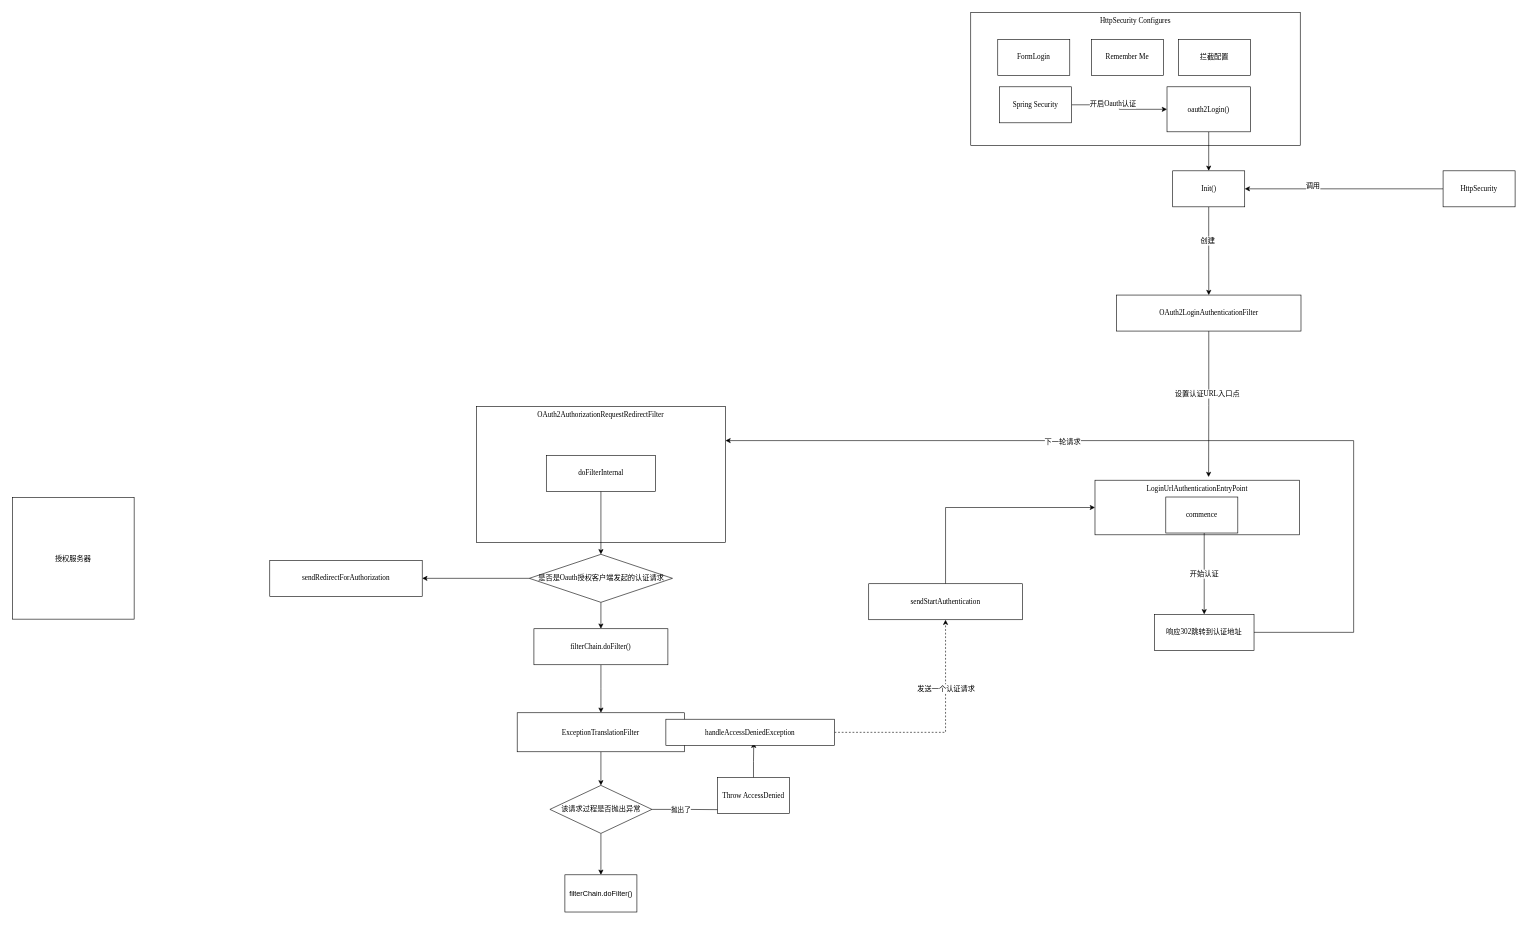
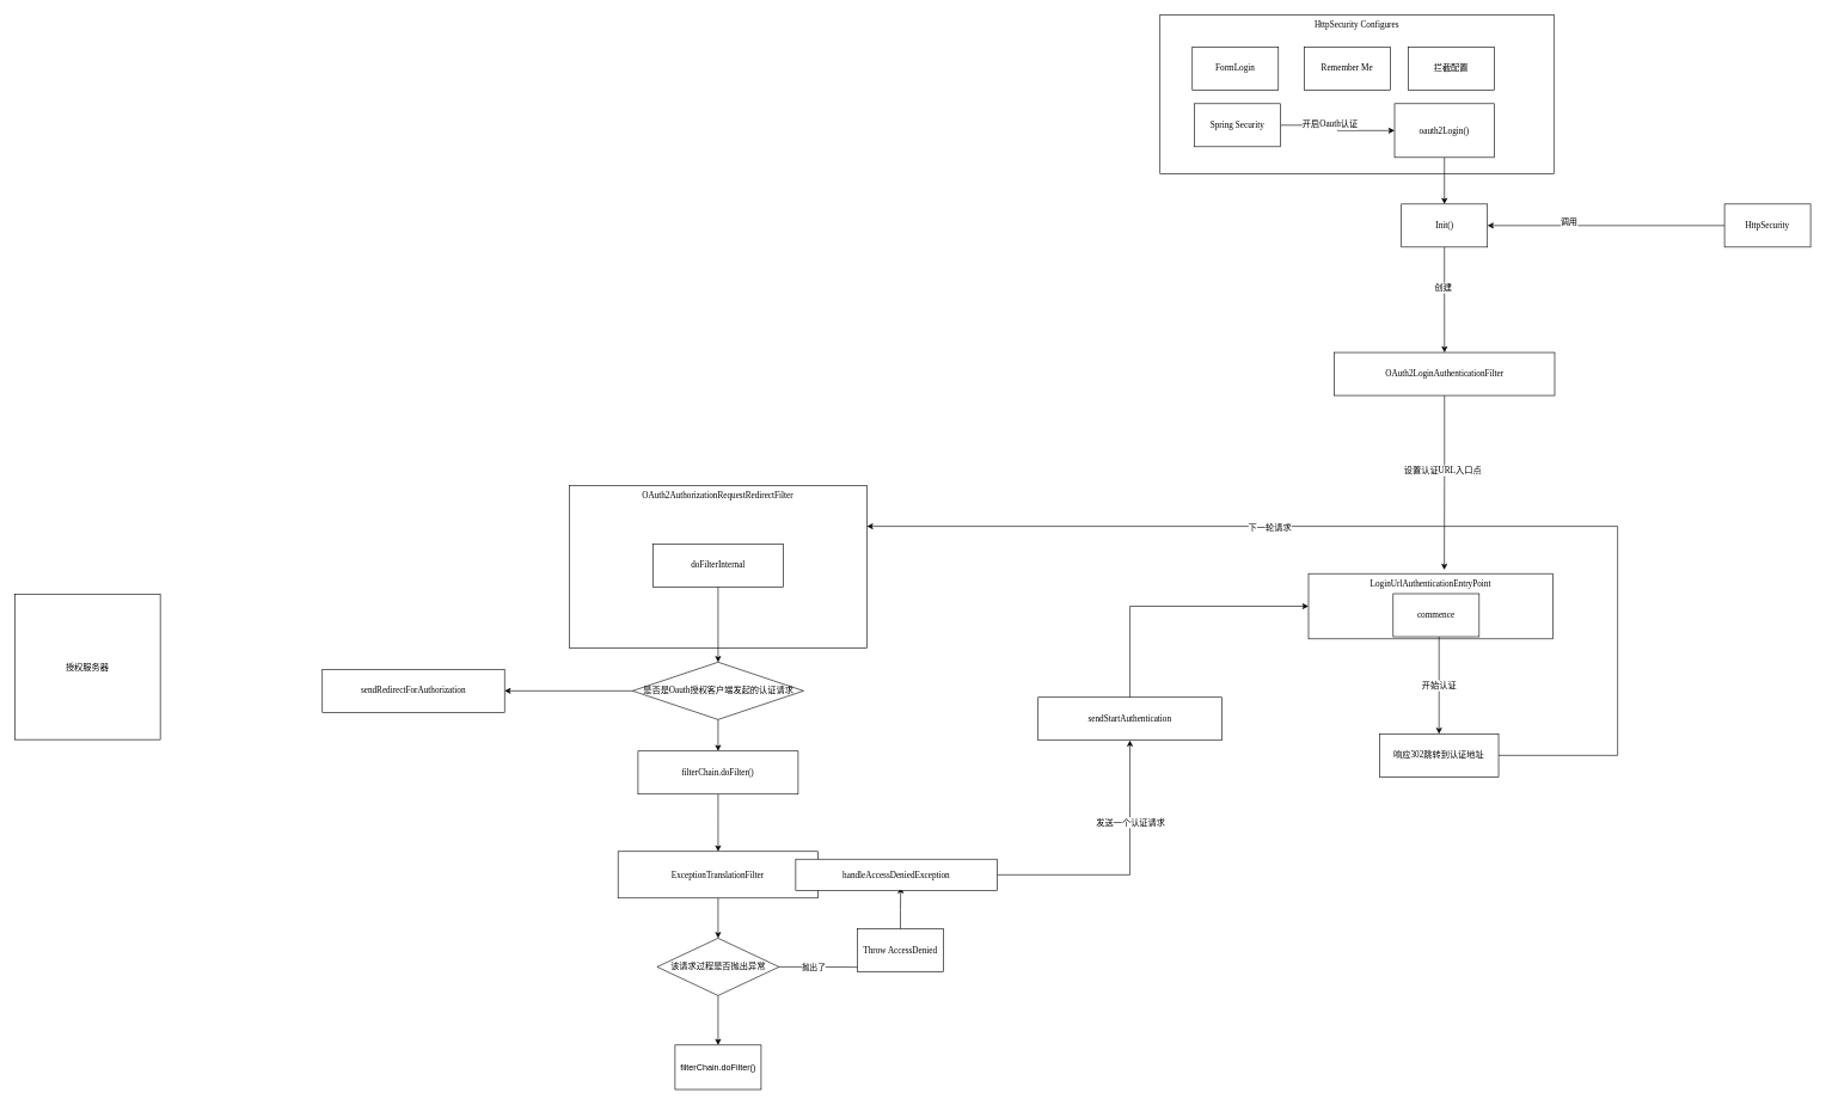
  <mxCell id="0" />
  <mxCell id="1" parent="0" />
  <mxCell id="2" value="HttpSecurity Configures" style="rounded=0;whiteSpace=wrap;html=1;verticalAlign=top;fontFamily=Verdana;fontSize=12;fontColor=#000000;" vertex="1" parent="1"><mxGeometry x="1617" y="20" width="549" height="222" as="geometry" /></mxCell>
  <mxCell id="3" style="edgeStyle=orthogonalEdgeStyle;rounded=0;orthogonalLoop=1;jettySize=auto;html=1;entryX=0.5;entryY=0;entryDx=0;entryDy=0;" edge="1" parent="1" source="4" target="15"><mxGeometry relative="1" as="geometry" /></mxCell>
  <mxCell id="4" value="&lt;div style=&quot;font-size: 12px;&quot;&gt;&lt;font style=&quot;font-size: 12px;&quot;&gt;ExceptionTranslationFilter&lt;/font&gt;&lt;/div&gt;" style="rounded=0;whiteSpace=wrap;html=1;fontFamily=Verdana;fontSize=12;fontColor=#000000;" vertex="1" parent="1"><mxGeometry x="861.25" y="1187" width="279" height="65" as="geometry" /></mxCell>
  <mxCell id="5" value="&lt;div style=&quot;font-size: 12px;&quot;&gt;OAuth2AuthorizationRequestRedirectFilter&lt;/div&gt;" style="rounded=0;whiteSpace=wrap;html=1;fontFamily=Verdana;verticalAlign=top;fontSize=12;fontColor=#000000;" vertex="1" parent="1"><mxGeometry x="793.25" y="677" width="415" height="226" as="geometry" /></mxCell>
  <mxCell id="6" style="edgeStyle=orthogonalEdgeStyle;rounded=0;orthogonalLoop=1;jettySize=auto;html=1;entryX=0.5;entryY=0;entryDx=0;entryDy=0;fontFamily=Verdana;fontSize=12;fontColor=#000000;" edge="1" parent="1" source="7" target="10"><mxGeometry relative="1" as="geometry"><mxPoint x="996.25" y="962" as="targetPoint" /></mxGeometry></mxCell>
  <mxCell id="7" value="&lt;div style=&quot;font-size: 12px;&quot;&gt;doFilterInternal&lt;/div&gt;" style="rounded=0;whiteSpace=wrap;html=1;fontFamily=Verdana;fontSize=12;fontColor=#000000;" vertex="1" parent="1"><mxGeometry x="909.75" y="758" width="182" height="60" as="geometry" /></mxCell>
  <mxCell id="8" style="edgeStyle=orthogonalEdgeStyle;rounded=0;orthogonalLoop=1;jettySize=auto;html=1;fontFamily=Verdana;fontSize=12;fontColor=#000000;" edge="1" parent="1" source="10" target="12"><mxGeometry relative="1" as="geometry" /></mxCell>
  <mxCell id="9" style="edgeStyle=orthogonalEdgeStyle;rounded=0;orthogonalLoop=1;jettySize=auto;html=1;fontFamily=Verdana;fontSize=12;fontColor=#000000;" edge="1" parent="1" source="10" target="49"><mxGeometry relative="1" as="geometry"><mxPoint x="696.434" y="963" as="targetPoint" /></mxGeometry></mxCell>
  <mxCell id="10" value="是否是Oauth授权客户端发起的认证请求" style="rhombus;whiteSpace=wrap;html=1;fontFamily=Verdana;fontSize=12;fontColor=#000000;" vertex="1" parent="1"><mxGeometry x="881.5" y="923" width="238.5" height="80" as="geometry" /></mxCell>
  <mxCell id="11" value="" style="edgeStyle=orthogonalEdgeStyle;rounded=0;orthogonalLoop=1;jettySize=auto;html=1;fontFamily=Verdana;fontSize=12;fontColor=#000000;" edge="1" parent="1" source="12" target="4"><mxGeometry relative="1" as="geometry" /></mxCell>
  <mxCell id="12" value="&lt;div style=&quot;font-size: 12px;&quot;&gt;filterChain.doFilter()&lt;/div&gt;" style="rounded=0;whiteSpace=wrap;html=1;fontFamily=Verdana;fontSize=12;fontColor=#000000;" vertex="1" parent="1"><mxGeometry x="889.125" y="1047" width="223.25" height="60" as="geometry" /></mxCell>
  <mxCell id="13" style="edgeStyle=orthogonalEdgeStyle;rounded=0;orthogonalLoop=1;jettySize=auto;html=1;entryX=0.521;entryY=0.898;entryDx=0;entryDy=0;entryPerimeter=0;fontFamily=Verdana;fontSize=12;fontColor=#000000;" edge="1" parent="1" source="21" target="18"><mxGeometry relative="1" as="geometry" /></mxCell>
  <mxCell id="14" style="edgeStyle=orthogonalEdgeStyle;rounded=0;orthogonalLoop=1;jettySize=auto;html=1;" edge="1" parent="1" source="15" target="50"><mxGeometry relative="1" as="geometry"><mxPoint x="1000.75" y="1458.339" as="targetPoint" /></mxGeometry></mxCell>
  <mxCell id="15" value="该请求过程是否抛出异常" style="rhombus;whiteSpace=wrap;html=1;fontFamily=Verdana;fontSize=12;fontColor=#000000;" vertex="1" parent="1"><mxGeometry x="915.75" y="1308" width="170" height="80" as="geometry" /></mxCell>
- <mxCell id="16" style="edgeStyle=orthogonalEdgeStyle;rounded=0;orthogonalLoop=1;jettySize=auto;html=1;fontFamily=Verdana;fontSize=12;fontColor=#000000;dashed=1;" edge="1" parent="1" source="18" target="23"><mxGeometry relative="1" as="geometry" /></mxCell>
+ <mxCell id="16" style="edgeStyle=orthogonalEdgeStyle;rounded=0;orthogonalLoop=1;jettySize=auto;html=1;fontFamily=Verdana;fontSize=12;fontColor=#000000;" edge="1" parent="1" source="18" target="23"><mxGeometry relative="1" as="geometry" /></mxCell>
  <mxCell id="17" value="发送一个认证请求" style="edgeLabel;html=1;align=center;verticalAlign=middle;resizable=0;points=[];fontFamily=Verdana;fontSize=12;fontColor=#000000;" vertex="1" connectable="0" parent="16"><mxGeometry x="-0.292" relative="1" as="geometry"><mxPoint x="53" y="-73" as="offset" /></mxGeometry></mxCell>
  <mxCell id="18" value="&lt;div style=&quot;font-size: 12px;&quot;&gt;handleAccessDeniedException&lt;/div&gt;" style="rounded=0;whiteSpace=wrap;html=1;fontFamily=Verdana;fontSize=12;fontColor=#000000;" vertex="1" parent="1"><mxGeometry x="1109" y="1197.75" width="281" height="43.5" as="geometry" /></mxCell>
  <mxCell id="19" value="" style="edgeStyle=orthogonalEdgeStyle;rounded=0;orthogonalLoop=1;jettySize=auto;html=1;entryX=0.521;entryY=0.898;entryDx=0;entryDy=0;entryPerimeter=0;fontFamily=Verdana;fontSize=12;fontColor=#000000;" edge="1" parent="1" source="15" target="21"><mxGeometry relative="1" as="geometry"><mxPoint x="1086.25" y="1348" as="sourcePoint" /><mxPoint x="1259.25" y="869" as="targetPoint" /></mxGeometry></mxCell>
  <mxCell id="20" value="抛出了" style="edgeLabel;html=1;align=center;verticalAlign=middle;resizable=0;points=[];" vertex="1" connectable="0" parent="19"><mxGeometry x="-0.837" y="-2" relative="1" as="geometry"><mxPoint x="34" y="-2" as="offset" /></mxGeometry></mxCell>
  <mxCell id="21" value="Throw AccessDenied" style="rounded=0;whiteSpace=wrap;html=1;fontFamily=Verdana;fontSize=12;fontColor=#000000;" vertex="1" parent="1"><mxGeometry x="1195" y="1295" width="120" height="60" as="geometry" /></mxCell>
  <mxCell id="22" style="edgeStyle=orthogonalEdgeStyle;rounded=0;orthogonalLoop=1;jettySize=auto;html=1;entryX=0;entryY=0.5;entryDx=0;entryDy=0;fontFamily=Verdana;fontSize=12;fontColor=#000000;exitX=0.5;exitY=0;exitDx=0;exitDy=0;" edge="1" parent="1" source="23" target="42"><mxGeometry relative="1" as="geometry" /></mxCell>
  <mxCell id="23" value="&lt;div style=&quot;background-color: rgb(255, 255, 255); font-size: 12px;&quot;&gt;&lt;span style=&quot;font-size: 12px;&quot;&gt;sendStartAuthentication&lt;/span&gt;&lt;/div&gt;" style="rounded=0;whiteSpace=wrap;html=1;fontFamily=Verdana;fontSize=12;fontColor=#000000;" vertex="1" parent="1"><mxGeometry x="1447" y="972" width="256" height="60" as="geometry" /></mxCell>
  <mxCell id="24" value="" style="edgeStyle=orthogonalEdgeStyle;rounded=0;orthogonalLoop=1;jettySize=auto;html=1;fontFamily=Verdana;fontSize=12;fontColor=#000000;" edge="1" parent="1" source="26" target="28"><mxGeometry relative="1" as="geometry" /></mxCell>
  <mxCell id="25" value="开启Oauth认证" style="edgeLabel;html=1;align=center;verticalAlign=middle;resizable=0;points=[];fontFamily=Verdana;fontSize=12;fontColor=#000000;" vertex="1" connectable="0" parent="24"><mxGeometry x="-0.18" y="2" relative="1" as="geometry"><mxPoint as="offset" /></mxGeometry></mxCell>
  <mxCell id="26" value="Spring Security" style="rounded=0;whiteSpace=wrap;html=1;fontFamily=Verdana;fontSize=12;fontColor=#000000;" vertex="1" parent="1"><mxGeometry x="1665" y="144" width="120" height="60" as="geometry" /></mxCell>
  <mxCell id="27" value="" style="edgeStyle=orthogonalEdgeStyle;rounded=0;orthogonalLoop=1;jettySize=auto;html=1;fontFamily=Verdana;fontSize=12;fontColor=#000000;" edge="1" parent="1" source="28" target="31"><mxGeometry relative="1" as="geometry" /></mxCell>
  <mxCell id="28" value="&lt;div style=&quot;font-size: 12px;&quot;&gt;oauth2Login()&lt;/div&gt;" style="rounded=0;whiteSpace=wrap;html=1;fontFamily=Verdana;fontSize=12;fontColor=#000000;" vertex="1" parent="1"><mxGeometry x="1944" y="144" width="139" height="75" as="geometry" /></mxCell>
  <mxCell id="29" value="" style="edgeStyle=orthogonalEdgeStyle;rounded=0;orthogonalLoop=1;jettySize=auto;html=1;fontFamily=Verdana;fontSize=12;fontColor=#000000;" edge="1" parent="1" source="31" target="40"><mxGeometry relative="1" as="geometry" /></mxCell>
  <mxCell id="30" value="创建" style="edgeLabel;html=1;align=center;verticalAlign=middle;resizable=0;points=[];fontFamily=Verdana;fontSize=12;fontColor=#000000;" vertex="1" connectable="0" parent="29"><mxGeometry x="-0.24" y="-2" relative="1" as="geometry"><mxPoint as="offset" /></mxGeometry></mxCell>
  <mxCell id="31" value="Init()" style="whiteSpace=wrap;html=1;rounded=0;fontFamily=Verdana;fontSize=12;fontColor=#000000;" vertex="1" parent="1"><mxGeometry x="1953.5" y="284" width="120" height="60" as="geometry" /></mxCell>
  <mxCell id="32" style="edgeStyle=orthogonalEdgeStyle;rounded=0;orthogonalLoop=1;jettySize=auto;html=1;fontFamily=Verdana;fontSize=12;fontColor=#000000;" edge="1" parent="1" source="34" target="31"><mxGeometry relative="1" as="geometry" /></mxCell>
  <mxCell id="33" value="调用" style="edgeLabel;html=1;align=center;verticalAlign=middle;resizable=0;points=[];fontFamily=Verdana;fontSize=12;fontColor=#000000;" vertex="1" connectable="0" parent="32"><mxGeometry x="0.109" y="-3" relative="1" as="geometry"><mxPoint x="-35" y="-3" as="offset" /></mxGeometry></mxCell>
  <mxCell id="34" value="HttpSecurity" style="rounded=0;whiteSpace=wrap;html=1;fontFamily=Verdana;fontSize=12;fontColor=#000000;" vertex="1" parent="1"><mxGeometry x="2404" y="284" width="120" height="60" as="geometry" /></mxCell>
  <mxCell id="35" value="FormLogin" style="rounded=0;whiteSpace=wrap;html=1;fontFamily=Verdana;fontSize=12;fontColor=#000000;" vertex="1" parent="1"><mxGeometry x="1662" y="65" width="120" height="60" as="geometry" /></mxCell>
  <mxCell id="36" value="Remember Me" style="rounded=0;whiteSpace=wrap;html=1;fontFamily=Verdana;fontSize=12;fontColor=#000000;" vertex="1" parent="1"><mxGeometry x="1818" y="65" width="120" height="60" as="geometry" /></mxCell>
  <mxCell id="37" value="拦截配置" style="rounded=0;whiteSpace=wrap;html=1;fontFamily=Verdana;fontSize=12;fontColor=#000000;" vertex="1" parent="1"><mxGeometry x="1963" y="65" width="120" height="60" as="geometry" /></mxCell>
  <mxCell id="38" value="" style="edgeStyle=orthogonalEdgeStyle;rounded=0;orthogonalLoop=1;jettySize=auto;html=1;fontFamily=Verdana;fontSize=12;fontColor=#000000;entryX=0.556;entryY=-0.058;entryDx=0;entryDy=0;entryPerimeter=0;" edge="1" parent="1" source="40" target="42"><mxGeometry relative="1" as="geometry"><mxPoint x="2055" y="779" as="targetPoint" /></mxGeometry></mxCell>
  <mxCell id="39" value="设置认证URL入口点" style="edgeLabel;html=1;align=center;verticalAlign=middle;resizable=0;points=[];fontFamily=Verdana;fontSize=12;fontColor=#000000;" vertex="1" connectable="0" parent="38"><mxGeometry x="-0.209" relative="1" as="geometry"><mxPoint x="-3" y="8" as="offset" /></mxGeometry></mxCell>
  <mxCell id="40" value="&lt;div style=&quot;background-color: rgb(255, 255, 255); font-size: 12px;&quot;&gt;&lt;span style=&quot;font-size: 12px;&quot;&gt;OAuth2LoginAuthenticationFilter&lt;/span&gt;&lt;/div&gt;" style="whiteSpace=wrap;html=1;fontFamily=Verdana;rounded=0;fontSize=12;fontColor=#000000;" vertex="1" parent="1"><mxGeometry x="1859.75" y="491" width="307.5" height="60" as="geometry" /></mxCell>
  <mxCell id="41" value="" style="group;fontFamily=Verdana;fontSize=12;fontColor=#000000;" vertex="1" connectable="0" parent="1"><mxGeometry x="1824" y="799.5" width="340.5" height="91" as="geometry" /></mxCell>
  <mxCell id="42" value="&lt;div style=&quot;font-size: 12px;&quot;&gt;LoginUrlAuthenticationEntryPoint&lt;/div&gt;" style="rounded=0;whiteSpace=wrap;html=1;verticalAlign=top;fontFamily=Verdana;fontSize=12;fontColor=#000000;" vertex="1" parent="41"><mxGeometry width="340.5" height="91" as="geometry" /></mxCell>
  <mxCell id="43" value="&lt;div style=&quot;background-color: rgb(255, 255, 255); font-size: 12px;&quot;&gt;&lt;br style=&quot;font-size: 12px;&quot;&gt;&lt;/div&gt;" style="text;whiteSpace=wrap;html=1;fontFamily=Verdana;fontSize=12;fontColor=#000000;" vertex="1" parent="41"><mxGeometry x="32.003" y="28.005" width="100" height="44" as="geometry" /></mxCell>
  <mxCell id="44" value="&lt;span style=&quot;font-size: 12px; font-style: normal; font-variant-ligatures: normal; font-variant-caps: normal; font-weight: 400; letter-spacing: normal; orphans: 2; text-align: left; text-indent: 0px; text-transform: none; widows: 2; word-spacing: 0px; -webkit-text-stroke-width: 0px; background-color: rgb(255, 255, 255); text-decoration-thickness: initial; text-decoration-style: initial; text-decoration-color: initial; float: none; display: inline !important;&quot;&gt;commence&lt;/span&gt;" style="rounded=0;whiteSpace=wrap;html=1;fontFamily=Verdana;fontSize=12;fontColor=#000000;" vertex="1" parent="41"><mxGeometry x="118" y="28" width="120" height="60" as="geometry" /></mxCell>
  <mxCell id="45" style="edgeStyle=orthogonalEdgeStyle;rounded=0;orthogonalLoop=1;jettySize=auto;html=1;entryX=1;entryY=0.25;entryDx=0;entryDy=0;fontFamily=Verdana;fontSize=12;fontColor=#000000;" edge="1" parent="1" source="47" target="5"><mxGeometry relative="1" as="geometry"><Array as="points"><mxPoint x="2255" y="1053" /><mxPoint x="2255" y="733" /></Array></mxGeometry></mxCell>
  <mxCell id="46" value="下一轮请求" style="edgeLabel;html=1;align=center;verticalAlign=middle;resizable=0;points=[];fontFamily=Verdana;fontSize=12;fontColor=#000000;" vertex="1" connectable="0" parent="45"><mxGeometry x="0.267" y="1" relative="1" as="geometry"><mxPoint as="offset" /></mxGeometry></mxCell>
  <mxCell id="47" value="响应302跳转到认证地址" style="rounded=0;whiteSpace=wrap;html=1;fontFamily=Verdana;fontSize=12;fontColor=#000000;" vertex="1" parent="1"><mxGeometry x="1923" y="1023" width="166" height="60" as="geometry" /></mxCell>
  <mxCell id="48" value="开始认证" style="edgeStyle=orthogonalEdgeStyle;rounded=0;orthogonalLoop=1;jettySize=auto;html=1;entryX=0.5;entryY=0;entryDx=0;entryDy=0;fontFamily=Verdana;fontSize=12;fontColor=#000000;" edge="1" parent="1" source="44" target="47"><mxGeometry relative="1" as="geometry"><Array as="points"><mxPoint x="2006" y="1004" /></Array></mxGeometry></mxCell>
  <mxCell id="49" value="&lt;div style=&quot;font-size: 12px;&quot;&gt;sendRedirectForAuthorization&lt;/div&gt;" style="rounded=0;whiteSpace=wrap;html=1;fontFamily=Verdana;fontSize=12;fontColor=#000000;" vertex="1" parent="1"><mxGeometry x="449" y="933" width="254" height="60" as="geometry" /></mxCell>
  <mxCell id="50" value="filterChain.doFilter()" style="rounded=0;whiteSpace=wrap;html=1;" vertex="1" parent="1"><mxGeometry x="940.75" y="1457" width="120" height="62" as="geometry" /></mxCell>
  <mxCell id="51" value="授权服务器" style="whiteSpace=wrap;html=1;aspect=fixed;" vertex="1" parent="1"><mxGeometry x="20" y="828" width="203" height="203" as="geometry" /></mxCell>
